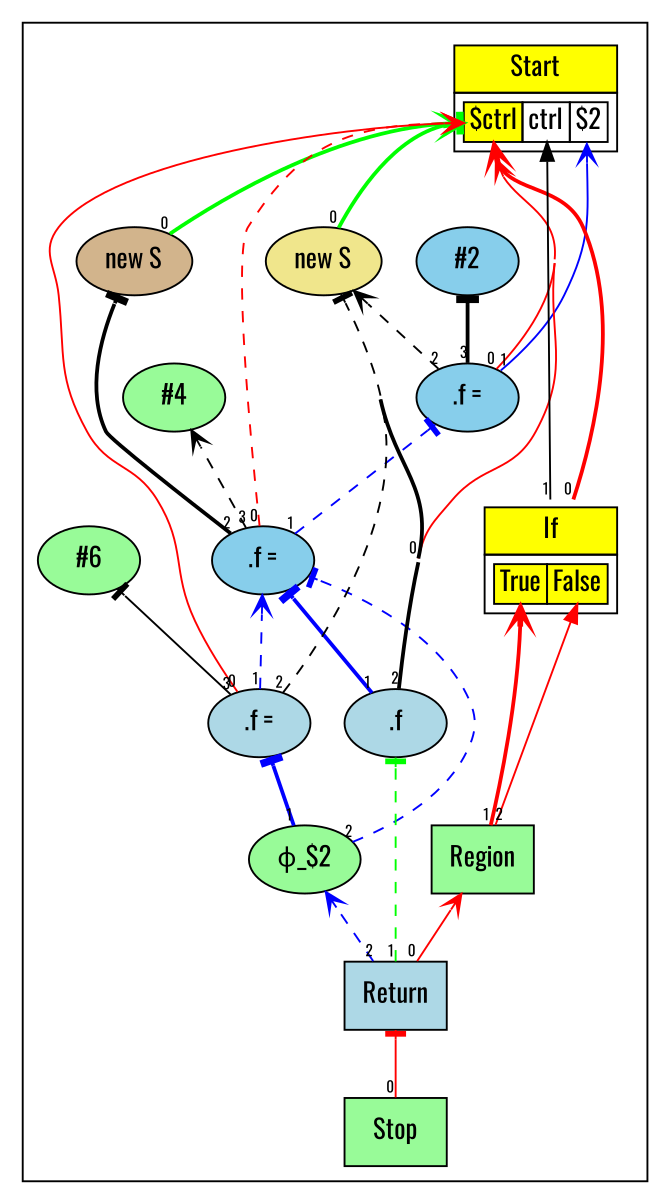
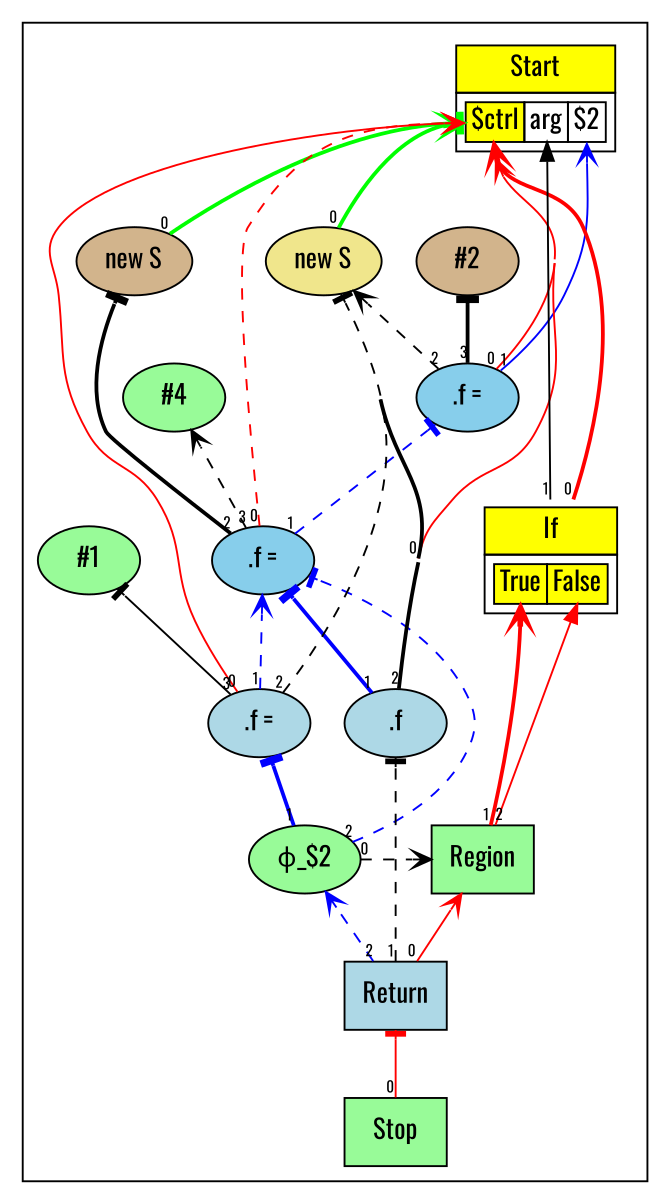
  digraph {
    compound=true
    concentrate=true
    fontname=Oswald
    rankdir=BT
    node [fillcolor=palegreen fontname=Oswald style=filled]
    edge [arrowhead=vee fontname=Oswald fontsize=8 style=dashed taillabel=0]
    n1 [label=Region shape=box]
    n2 [label="&phi;_$2"]
-   n3 [label=< 			<TABLE BORDER="0" CELLBORDER="1" CELLSPACING="0" CELLPADDING="4"> 			<TR><TD BGCOLOR="yellow">Start</TD></TR> 			<TR><TD> 				<TABLE BORDER="0" CELLBORDER="1" CELLSPACING="0"> 				<TR><TD PORT="p0" BGCOLOR="yellow">$ctrl</TD><TD PORT="p1">ctrl</TD><TD PORT="p2">$2</TD></TR> 				</TABLE> 			</TD></TR> 			</TABLE>> shape=plaintext fillcolor="" style=""]
+   n3 [label=< 			<TABLE BORDER="0" CELLBORDER="1" CELLSPACING="0" CELLPADDING="4"> 			<TR><TD BGCOLOR="yellow">Start</TD></TR> 			<TR><TD> 				<TABLE BORDER="0" CELLBORDER="1" CELLSPACING="0"> 				<TR><TD PORT="p0" BGCOLOR="yellow">$ctrl</TD><TD PORT="p1">arg</TD><TD PORT="p2">$2</TD></TR> 				</TABLE> 			</TD></TR> 			</TABLE>> shape=plaintext fillcolor="" style=""]
    n4 [label=Stop shape=box]
    n5 [label="#4"]
    n6 [fillcolor=khaki label="new S"]
-   n7 [fillcolor=skyblue label="#2"]
+   n7 [fillcolor=tan label="#2"]
    n8 [fillcolor=skyblue label=".f ="]
    n9 [fillcolor=tan label="new S"]
    n10 [fillcolor=skyblue label=".f ="]
    n11 [fillcolor=lightblue label=".f"]
    n12 [label=< 			<TABLE BORDER="0" CELLBORDER="1" CELLSPACING="0" CELLPADDING="4"> 			<TR><TD BGCOLOR="yellow">If</TD></TR> 			<TR><TD> 				<TABLE BORDER="0" CELLBORDER="1" CELLSPACING="0"> 				<TR><TD PORT="p0" BGCOLOR="yellow">True</TD><TD PORT="p1" BGCOLOR="yellow">False</TD></TR> 				</TABLE> 			</TD></TR> 			</TABLE>> shape=plaintext fillcolor="" style=""]
-   n13 [label="#6"]
+   n13 [label="#1"]
    n14 [fillcolor=lightblue label=".f ="]
    n15 [fillcolor=lightblue label=Return shape=box]
    subgraph cluster_1 {
      n3
      n4
      n5
      n6
      n7
      n8
      n9
      n10
      n11
      n12
      n13
      n14
      n15
      subgraph sub_2 {
        rank=same
        n1
        n2
      }
    }
    n1 -> n12 [color=red headport=p0 style=bold taillabel=1]
    n1 -> n12 [color=red headport=p1 taillabel=2 arrowhead="" style=""]
+   n2 -> n1
    n2 -> n10 [arrowhead=tee color=blue constraint=false taillabel=2]
    n2 -> n14 [arrowhead=tee color=blue style=bold taillabel=1]
    n4 -> n15 [arrowhead=tee color=red style=solid]
    n6 -> n3 [color=green headport=p0 style=bold]
    n8 -> n3 [color=red headport=p0 style=solid]
    n8 -> n3 [color=blue headport=p2 style=solid taillabel=1]
    n8 -> n6 [taillabel=2]
    n8 -> n7 [arrowhead=tee style=bold taillabel=3]
    n9 -> n3 [arrowhead=tee color=green headport=p0 style=bold]
    n10 -> n3 [color=red headport=p0]
    n10 -> n5 [taillabel=3]
    n10 -> n8 [arrowhead=tee color=blue taillabel=1]
    n10 -> n9 [arrowhead=tee style=bold taillabel=2]
    n11 -> n3 [color=red headport=p0 style=solid]
    n11 -> n6 [arrowhead=tee style=bold taillabel=2]
    n11 -> n10 [arrowhead=tee color=blue style=bold taillabel=1]
    n12 -> n3 [color=red headport=p0 style=bold]
    n12 -> n3 [headport=p1 taillabel=1 arrowhead="" style=""]
    n14 -> n3 [color=red headport=p0 style=solid]
    n14 -> n6 [arrowhead=tee taillabel=2]
    n14 -> n10 [color=blue taillabel=1]
    n14 -> n13 [arrowhead=tee style=solid taillabel=3]
    n15 -> n1 [color=red style=solid]
    n15 -> n2 [color=blue taillabel=2]
-   n15 -> n11 [arrowhead=tee taillabel=1 color=green]
+   n15 -> n11 [arrowhead=tee taillabel=1]
  }
